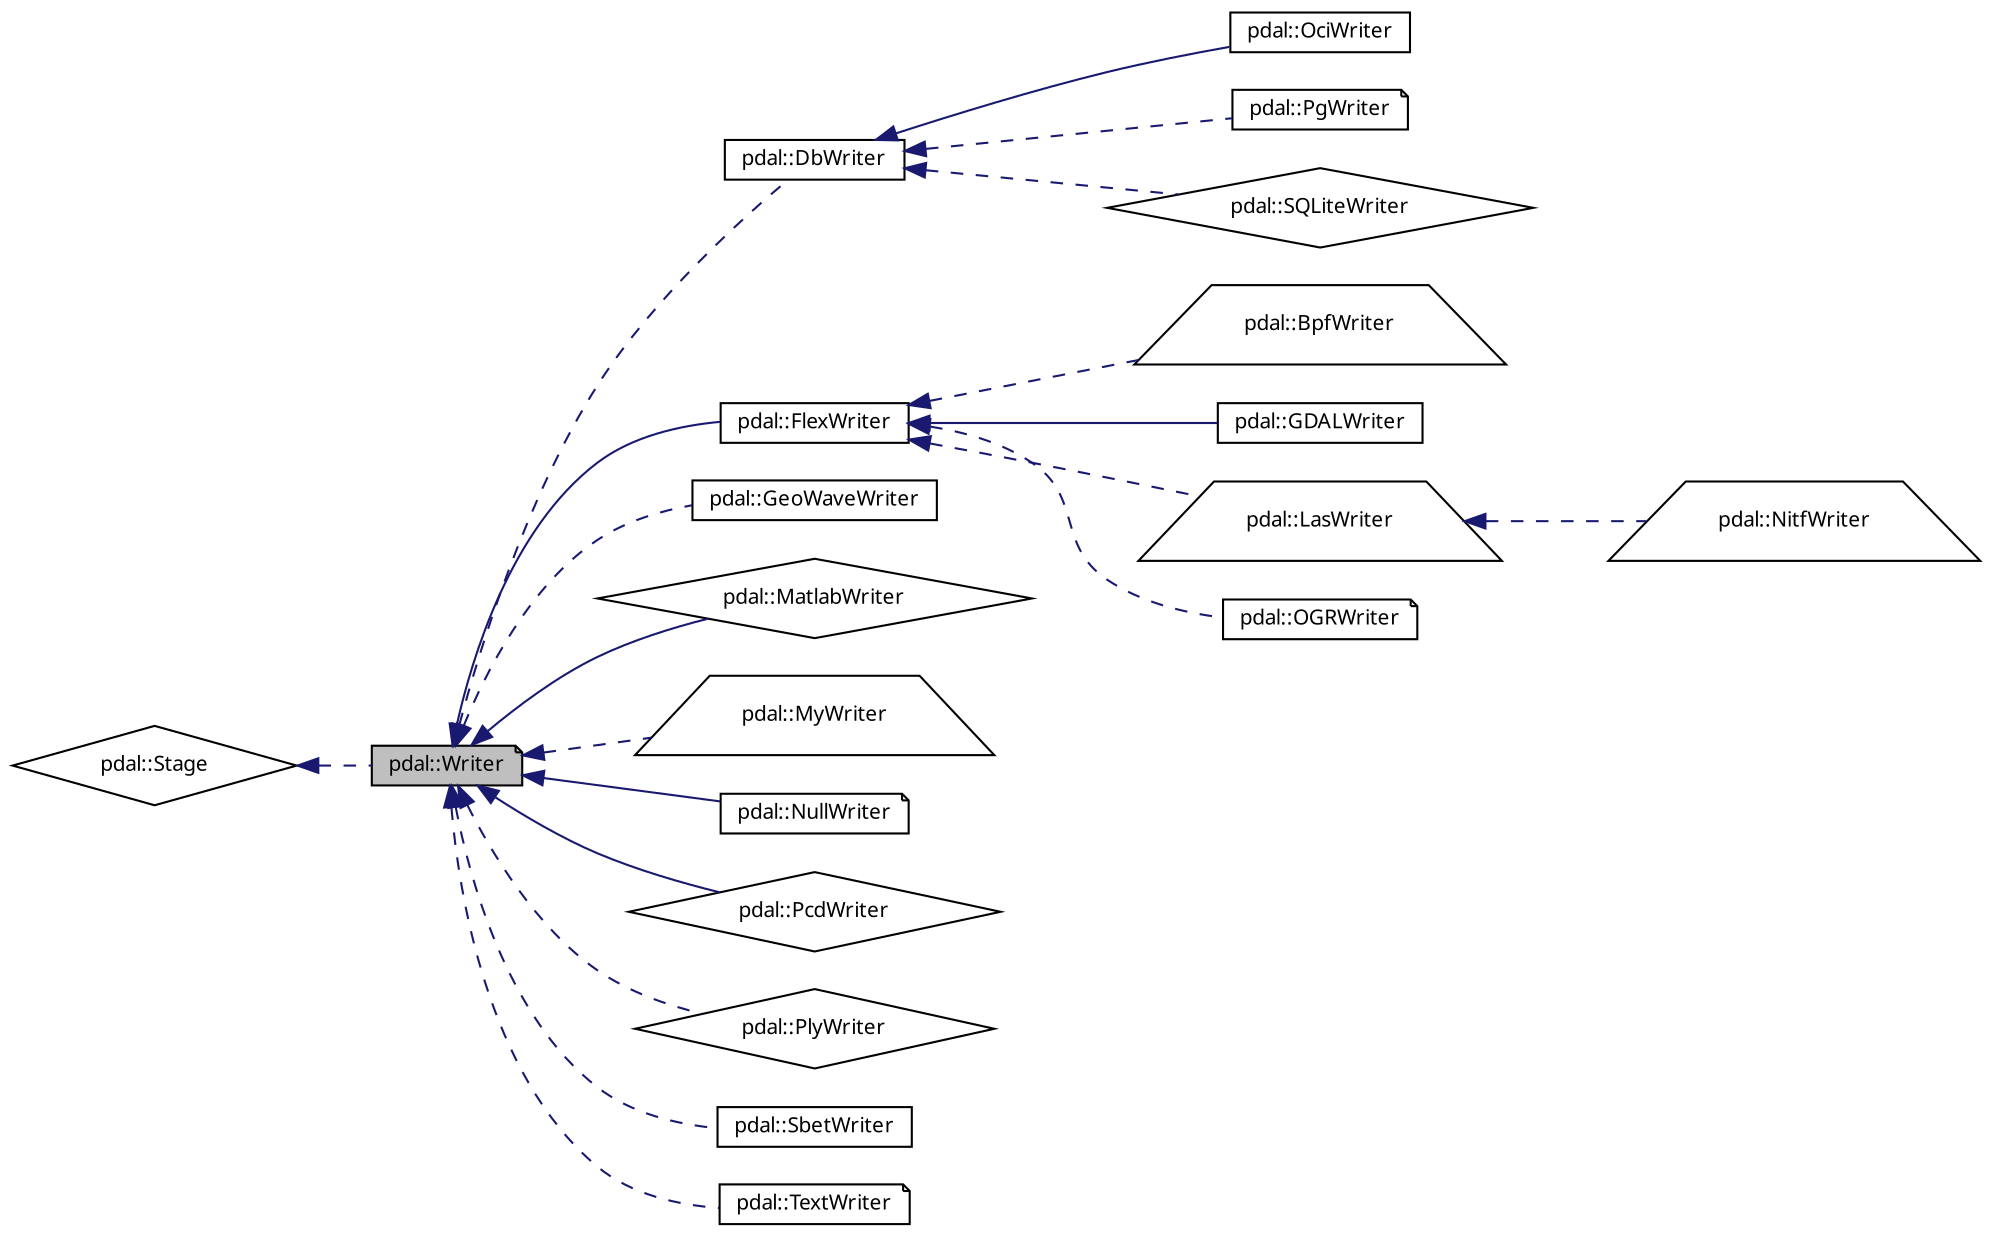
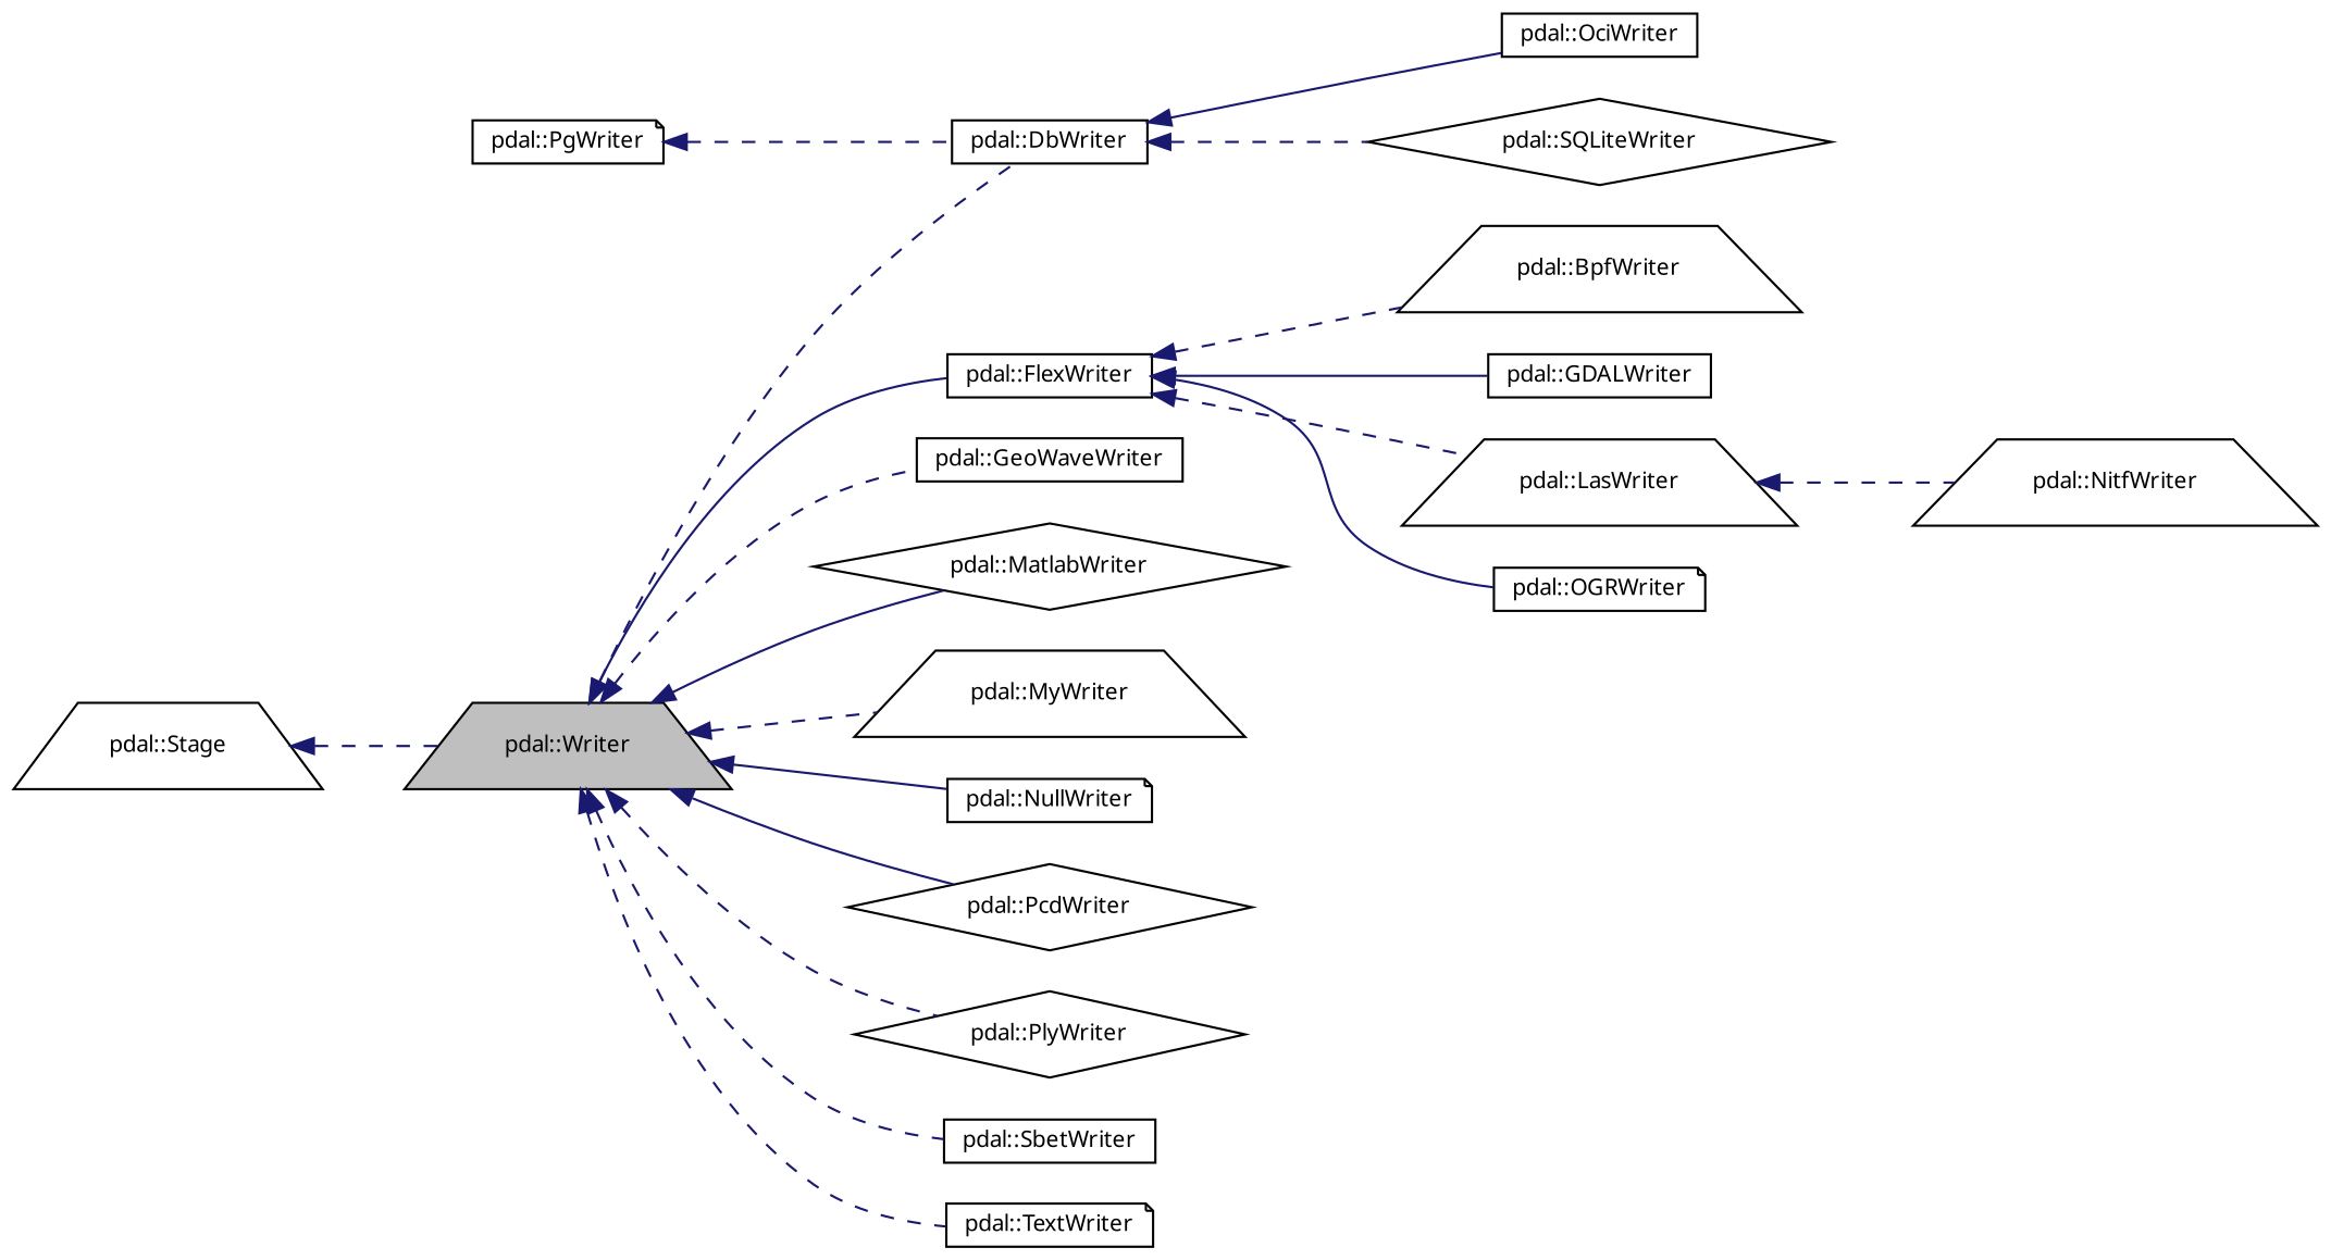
  digraph {
    fontname="Noto Sans"
    rankdir=LR
    node [color=black fillcolor=white fontname="Noto Sans" fontsize=10 shape=trapezium style=filled]
    edge [color=midnightblue dir=back fontname="Noto Sans" fontsize=10 labelfontname=Helvetica labelfontsize=10 style=dashed]
-   n1 [fillcolor=grey75 fontcolor=black height=0.2 label="pdal::Writer" shape=note width=0.4]
+   n1 [fillcolor=grey75 fontcolor=black height=0.2 label="pdal::Writer" width=0.4]
    n2 [height=0.2 label="pdal::DbWriter" shape=box width=0.4]
    n3 [height=0.2 label="pdal::FlexWriter" shape=box width=0.4]
    n4 [height=0.2 label="pdal::GeoWaveWriter" shape=box width=0.4]
    n5 [height=0.2 label="pdal::MatlabWriter" shape=diamond width=0.4]
    n6 [height=0.2 label="pdal::MyWriter" width=0.4]
    n7 [height=0.2 label="pdal::NullWriter" shape=note width=0.4]
    n8 [height=0.2 label="pdal::PcdWriter" shape=diamond width=0.4]
    n9 [height=0.2 label="pdal::PlyWriter" shape=diamond width=0.4]
    n10 [height=0.2 label="pdal::SbetWriter" shape=box width=0.4]
    n11 [height=0.2 label="pdal::TextWriter" shape=note width=0.4]
    n12 [height=0.2 label="pdal::OciWriter" shape=box width=0.4]
    n13 [height=0.2 label="pdal::PgWriter" shape=note width=0.4]
    n14 [height=0.2 label="pdal::SQLiteWriter" shape=diamond width=0.4]
    n15 [height=0.2 label="pdal::BpfWriter" width=0.4]
    n16 [height=0.2 label="pdal::GDALWriter" shape=box width=0.4]
    n17 [height=0.2 label="pdal::LasWriter" width=0.4]
    n18 [height=0.2 label="pdal::OGRWriter" shape=note width=0.4]
-   n19 [height=0.2 label="pdal::Stage" shape=diamond width=0.4]
+   n19 [height=0.2 label="pdal::Stage" width=0.4]
    n20 [height=0.2 label="pdal::NitfWriter" width=0.4]
    n1 -> n2
    n1 -> n3 [style=solid]
    n1 -> n4
    n1 -> n5 [style=solid]
    n1 -> n6
    n1 -> n7 [style=solid]
    n1 -> n8 [style=solid]
    n1 -> n9
    n1 -> n10
    n1 -> n11
    n2 -> n12 [style=solid]
-   n2 -> n13
+   n13 -> n2
    n2 -> n14
    n3 -> n15
    n3 -> n16 [style=solid]
    n3 -> n17
-   n3 -> n18
+   n3 -> n18 [style=solid]
    n17 -> n20
    n19 -> n1
  }
